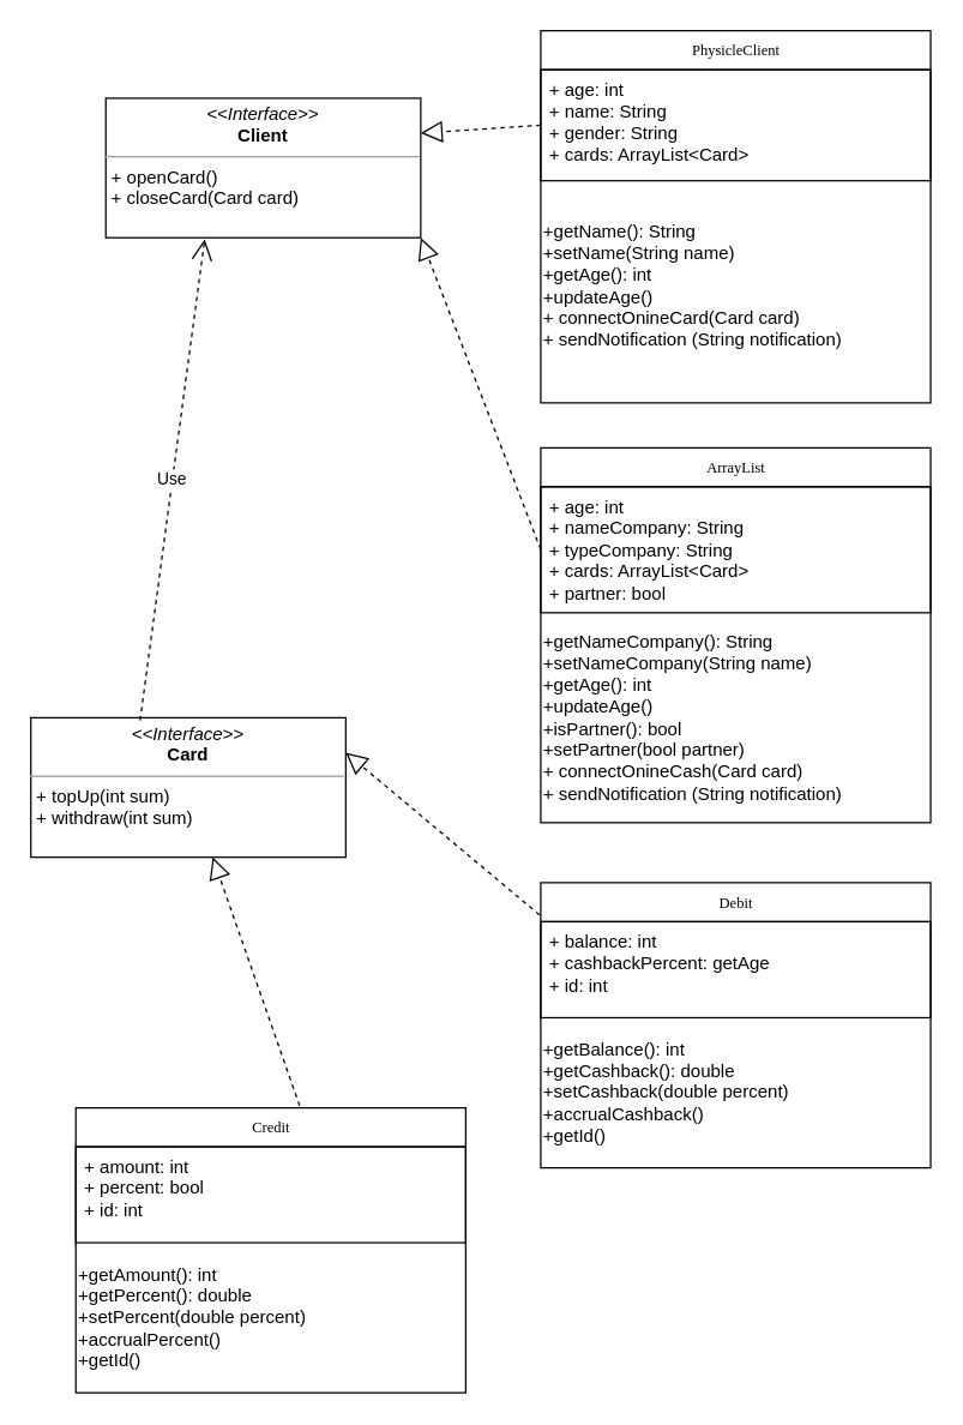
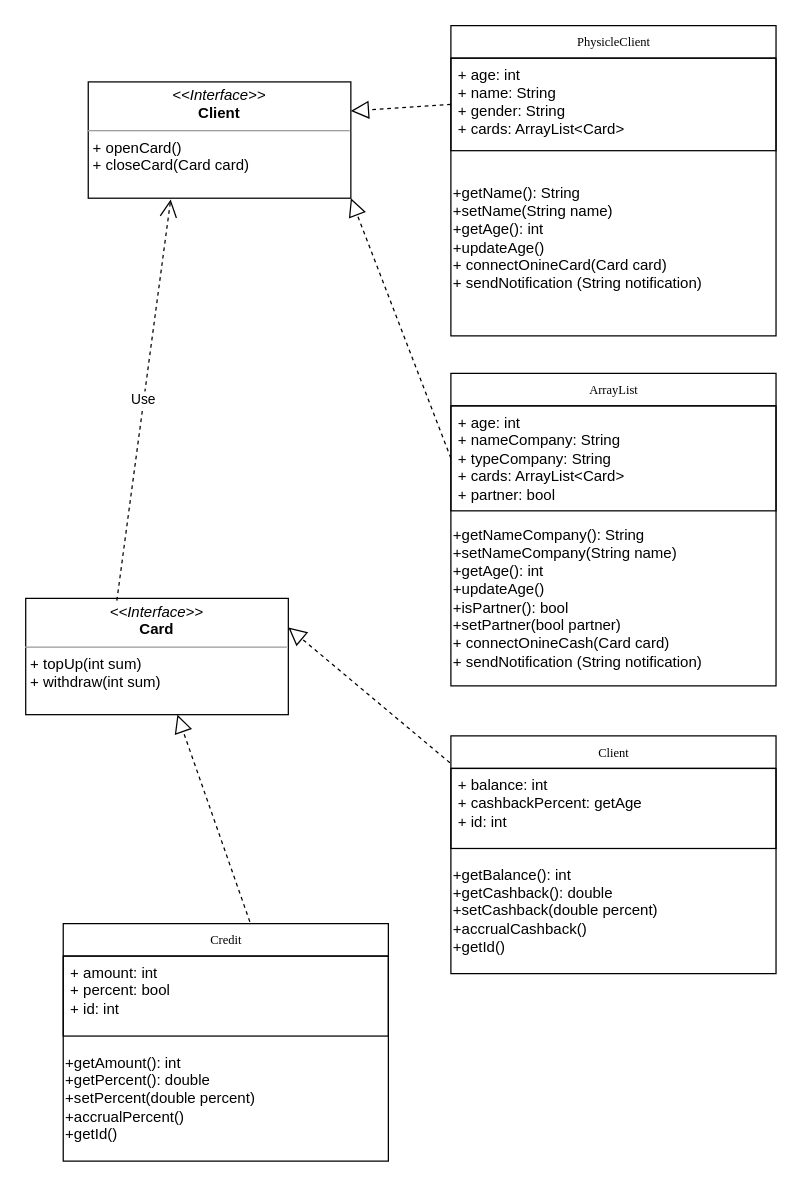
  <mxCell id="0" />
  <mxCell id="1" parent="0" />
  <mxCell id="2" value="PhysicleClient" style="swimlane;html=1;fontStyle=0;childLayout=stackLayout;horizontal=1;startSize=26;fillColor=none;horizontalStack=0;resizeParent=1;resizeLast=0;collapsible=1;marginBottom=0;swimlaneFillColor=#ffffff;rounded=0;shadow=0;comic=0;labelBackgroundColor=none;strokeWidth=1;fontFamily=Verdana;fontSize=10;align=center;" vertex="1" parent="1"><mxGeometry x="360" y="20" width="260" height="248" as="geometry" /></mxCell>
  <mxCell id="3" value="+ age: int&lt;br&gt;+ name: String&lt;br&gt;+ gender: String&lt;br&gt;+ cards: ArrayList&amp;lt;Card&amp;gt;" style="text;html=1;strokeColor=default;fillColor=none;align=left;verticalAlign=top;spacingLeft=4;spacingRight=4;whiteSpace=wrap;overflow=hidden;rotatable=0;points=[[0,0.5],[1,0.5]];portConstraint=eastwest;" vertex="1" parent="2"><mxGeometry y="26" width="260" height="74" as="geometry" /></mxCell>
  <mxCell id="4" style="edgeStyle=orthogonalEdgeStyle;rounded=0;orthogonalLoop=1;jettySize=auto;html=1;exitX=1;exitY=0.5;exitDx=0;exitDy=0;strokeColor=none;" edge="1" parent="2" source="3" target="3"><mxGeometry relative="1" as="geometry" /></mxCell>
  <mxCell id="5" value="+getName(): String&lt;br&gt;+setName(String name)&lt;br&gt;+getAge(): int&lt;br&gt;+updateAge()&lt;br&gt;+ connectOnineCard(Card card)&lt;br&gt;+ sendNotification (String notification)" style="text;html=1;strokeColor=none;fillColor=none;align=left;verticalAlign=middle;whiteSpace=wrap;rounded=0;" vertex="1" parent="2"><mxGeometry y="100" width="260" height="140" as="geometry" /></mxCell>
  <mxCell id="6" value="&lt;p style=&quot;margin: 0px ; margin-top: 4px ; text-align: center&quot;&gt;&lt;i&gt;&amp;lt;&amp;lt;Interface&amp;gt;&amp;gt;&lt;/i&gt;&lt;br&gt;&lt;b&gt;Client&lt;/b&gt;&lt;/p&gt;&lt;hr size=&quot;1&quot;&gt;&lt;p style=&quot;margin: 0px ; margin-left: 4px&quot;&gt;&lt;/p&gt;&lt;p style=&quot;margin: 0px ; margin-left: 4px&quot;&gt;+ openCard()&lt;br&gt;+ closeCard(Card card)&lt;/p&gt;" style="verticalAlign=top;align=left;overflow=fill;fontSize=12;fontFamily=Helvetica;html=1;rounded=0;shadow=0;comic=0;labelBackgroundColor=none;strokeWidth=1" vertex="1" parent="1"><mxGeometry x="70" y="65" width="210" height="93" as="geometry" /></mxCell>
  <mxCell id="7" value="ArrayList" style="swimlane;html=1;fontStyle=0;childLayout=stackLayout;horizontal=1;startSize=26;fillColor=none;horizontalStack=0;resizeParent=1;resizeLast=0;collapsible=1;marginBottom=0;swimlaneFillColor=#ffffff;rounded=0;shadow=0;comic=0;labelBackgroundColor=none;strokeWidth=1;fontFamily=Verdana;fontSize=10;align=center;" vertex="1" parent="1"><mxGeometry x="360" y="298" width="260" height="250" as="geometry" /></mxCell>
  <mxCell id="8" value="+ age: int&lt;br&gt;+ nameCompany: String&lt;br&gt;+ typeCompany: String&lt;br&gt;+ cards: ArrayList&amp;lt;Card&amp;gt;&lt;br&gt;+ partner: bool" style="text;html=1;strokeColor=default;fillColor=none;align=left;verticalAlign=top;spacingLeft=4;spacingRight=4;whiteSpace=wrap;overflow=hidden;rotatable=0;points=[[0,0.5],[1,0.5]];portConstraint=eastwest;" vertex="1" parent="7"><mxGeometry y="26" width="260" height="84" as="geometry" /></mxCell>
  <mxCell id="9" style="edgeStyle=orthogonalEdgeStyle;rounded=0;orthogonalLoop=1;jettySize=auto;html=1;exitX=1;exitY=0.5;exitDx=0;exitDy=0;strokeColor=none;" edge="1" parent="7" source="8" target="8"><mxGeometry relative="1" as="geometry" /></mxCell>
  <mxCell id="10" value="+getNameCompany(): String&lt;br&gt;+setNameCompany(String name)&lt;br&gt;+getAge(): int&lt;br&gt;+updateAge()&lt;br&gt;+isPartner(): bool&lt;br&gt;+setPartner(bool partner)&lt;br&gt;+ connectOnineCash(Card card)&lt;br&gt;+ sendNotification (String notification)" style="text;html=1;strokeColor=none;fillColor=none;align=left;verticalAlign=middle;whiteSpace=wrap;rounded=0;" vertex="1" parent="7"><mxGeometry y="110" width="260" height="140" as="geometry" /></mxCell>
  <mxCell id="11" value="" style="endArrow=block;dashed=1;endFill=0;endSize=12;html=1;rounded=0;strokeColor=default;exitX=0;exitY=0.5;exitDx=0;exitDy=0;entryX=1;entryY=0.25;entryDx=0;entryDy=0;" edge="1" parent="1" source="3" target="6"><mxGeometry width="160" relative="1" as="geometry"><mxPoint x="280" y="218" as="sourcePoint" /><mxPoint x="440" y="218" as="targetPoint" /></mxGeometry></mxCell>
  <mxCell id="12" value="" style="endArrow=block;dashed=1;endFill=0;endSize=12;html=1;rounded=0;strokeColor=default;exitX=0;exitY=0.5;exitDx=0;exitDy=0;entryX=1;entryY=1;entryDx=0;entryDy=0;" edge="1" parent="1" source="8" target="6"><mxGeometry width="160" relative="1" as="geometry"><mxPoint x="280" y="218" as="sourcePoint" /><mxPoint x="290" y="148" as="targetPoint" /></mxGeometry></mxCell>
  <mxCell id="13" value="&lt;p style=&quot;margin: 0px ; margin-top: 4px ; text-align: center&quot;&gt;&lt;i&gt;&amp;lt;&amp;lt;Interface&amp;gt;&amp;gt;&lt;/i&gt;&lt;br&gt;&lt;b&gt;Card&lt;/b&gt;&lt;/p&gt;&lt;hr size=&quot;1&quot;&gt;&lt;p style=&quot;margin: 0px ; margin-left: 4px&quot;&gt;&lt;/p&gt;&lt;p style=&quot;margin: 0px ; margin-left: 4px&quot;&gt;+ topUp(int sum)&lt;br&gt;+ withdraw(int sum)&lt;/p&gt;" style="verticalAlign=top;align=left;overflow=fill;fontSize=12;fontFamily=Helvetica;html=1;rounded=0;shadow=0;comic=0;labelBackgroundColor=none;strokeWidth=1" vertex="1" parent="1"><mxGeometry x="20" y="478" width="210" height="93" as="geometry" /></mxCell>
- <mxCell id="14" value="Debit" style="swimlane;html=1;fontStyle=0;childLayout=stackLayout;horizontal=1;startSize=26;fillColor=none;horizontalStack=0;resizeParent=1;resizeLast=0;collapsible=1;marginBottom=0;swimlaneFillColor=#ffffff;rounded=0;shadow=0;comic=0;labelBackgroundColor=none;strokeWidth=1;fontFamily=Verdana;fontSize=10;align=center;" vertex="1" parent="1"><mxGeometry x="360" y="588" width="260" height="190" as="geometry" /></mxCell>
+ <mxCell id="14" value="Client" style="swimlane;html=1;fontStyle=0;childLayout=stackLayout;horizontal=1;startSize=26;fillColor=none;horizontalStack=0;resizeParent=1;resizeLast=0;collapsible=1;marginBottom=0;swimlaneFillColor=#ffffff;rounded=0;shadow=0;comic=0;labelBackgroundColor=none;strokeWidth=1;fontFamily=Verdana;fontSize=10;align=center;" vertex="1" parent="1"><mxGeometry x="360" y="588" width="260" height="190" as="geometry" /></mxCell>
  <mxCell id="15" value="+ balance: int&lt;br&gt;+ cashbackPercent: getAge&lt;br&gt;+ id: int" style="text;html=1;strokeColor=default;fillColor=none;align=left;verticalAlign=top;spacingLeft=4;spacingRight=4;whiteSpace=wrap;overflow=hidden;rotatable=0;points=[[0,0.5],[1,0.5]];portConstraint=eastwest;" vertex="1" parent="14"><mxGeometry y="26" width="260" height="64" as="geometry" /></mxCell>
  <mxCell id="16" style="edgeStyle=orthogonalEdgeStyle;rounded=0;orthogonalLoop=1;jettySize=auto;html=1;exitX=1;exitY=0.5;exitDx=0;exitDy=0;strokeColor=none;" edge="1" parent="14" source="15" target="15"><mxGeometry relative="1" as="geometry" /></mxCell>
  <mxCell id="17" value="+getBalance(): int&lt;br&gt;+getCashback(): double&lt;br&gt;+setCashback(double percent)&lt;br&gt;+accrualCashback()&lt;br&gt;+getId()" style="text;html=1;strokeColor=none;fillColor=none;align=left;verticalAlign=middle;whiteSpace=wrap;rounded=0;" vertex="1" parent="14"><mxGeometry y="90" width="260" height="100" as="geometry" /></mxCell>
  <mxCell id="18" value="Credit" style="swimlane;html=1;fontStyle=0;childLayout=stackLayout;horizontal=1;startSize=26;fillColor=none;horizontalStack=0;resizeParent=1;resizeLast=0;collapsible=1;marginBottom=0;swimlaneFillColor=#ffffff;rounded=0;shadow=0;comic=0;labelBackgroundColor=none;strokeWidth=1;fontFamily=Verdana;fontSize=10;align=center;" vertex="1" parent="1"><mxGeometry x="50" y="738" width="260" height="190" as="geometry" /></mxCell>
  <mxCell id="19" value="+ amount: int&lt;br&gt;+ percent: bool&lt;br&gt;+ id: int" style="text;html=1;strokeColor=default;fillColor=none;align=left;verticalAlign=top;spacingLeft=4;spacingRight=4;whiteSpace=wrap;overflow=hidden;rotatable=0;points=[[0,0.5],[1,0.5]];portConstraint=eastwest;" vertex="1" parent="18"><mxGeometry y="26" width="260" height="64" as="geometry" /></mxCell>
  <mxCell id="20" style="edgeStyle=orthogonalEdgeStyle;rounded=0;orthogonalLoop=1;jettySize=auto;html=1;exitX=1;exitY=0.5;exitDx=0;exitDy=0;strokeColor=none;" edge="1" parent="18" source="19" target="19"><mxGeometry relative="1" as="geometry" /></mxCell>
  <mxCell id="21" value="+getAmount(): int&lt;br&gt;+getPercent(): double&lt;br&gt;+setPercent(double percent)&lt;br&gt;+accrualPercent()&lt;br&gt;+getId()" style="text;html=1;strokeColor=none;fillColor=none;align=left;verticalAlign=middle;whiteSpace=wrap;rounded=0;" vertex="1" parent="18"><mxGeometry y="90" width="260" height="100" as="geometry" /></mxCell>
  <mxCell id="22" value="" style="endArrow=block;dashed=1;endFill=0;endSize=12;html=1;rounded=0;exitX=-0.003;exitY=0.113;exitDx=0;exitDy=0;exitPerimeter=0;entryX=1;entryY=0.25;entryDx=0;entryDy=0;" edge="1" parent="1" source="14" target="13"><mxGeometry width="160" relative="1" as="geometry"><mxPoint x="330" y="758" as="sourcePoint" /><mxPoint x="490" y="758" as="targetPoint" /></mxGeometry></mxCell>
  <mxCell id="23" value="" style="endArrow=block;dashed=1;endFill=0;endSize=12;html=1;rounded=0;exitX=0.574;exitY=-0.007;exitDx=0;exitDy=0;exitPerimeter=0;" edge="1" parent="1" source="18" target="13"><mxGeometry width="160" relative="1" as="geometry"><mxPoint x="330" y="598" as="sourcePoint" /><mxPoint x="490" y="598" as="targetPoint" /></mxGeometry></mxCell>
  <mxCell id="24" value="Use" style="endArrow=open;endSize=12;dashed=1;html=1;rounded=0;exitX=0.347;exitY=0.019;exitDx=0;exitDy=0;exitPerimeter=0;entryX=0.314;entryY=1.011;entryDx=0;entryDy=0;entryPerimeter=0;" edge="1" parent="1" source="13" target="6"><mxGeometry width="160" relative="1" as="geometry"><mxPoint x="330" y="318" as="sourcePoint" /><mxPoint x="490" y="318" as="targetPoint" /></mxGeometry></mxCell>
